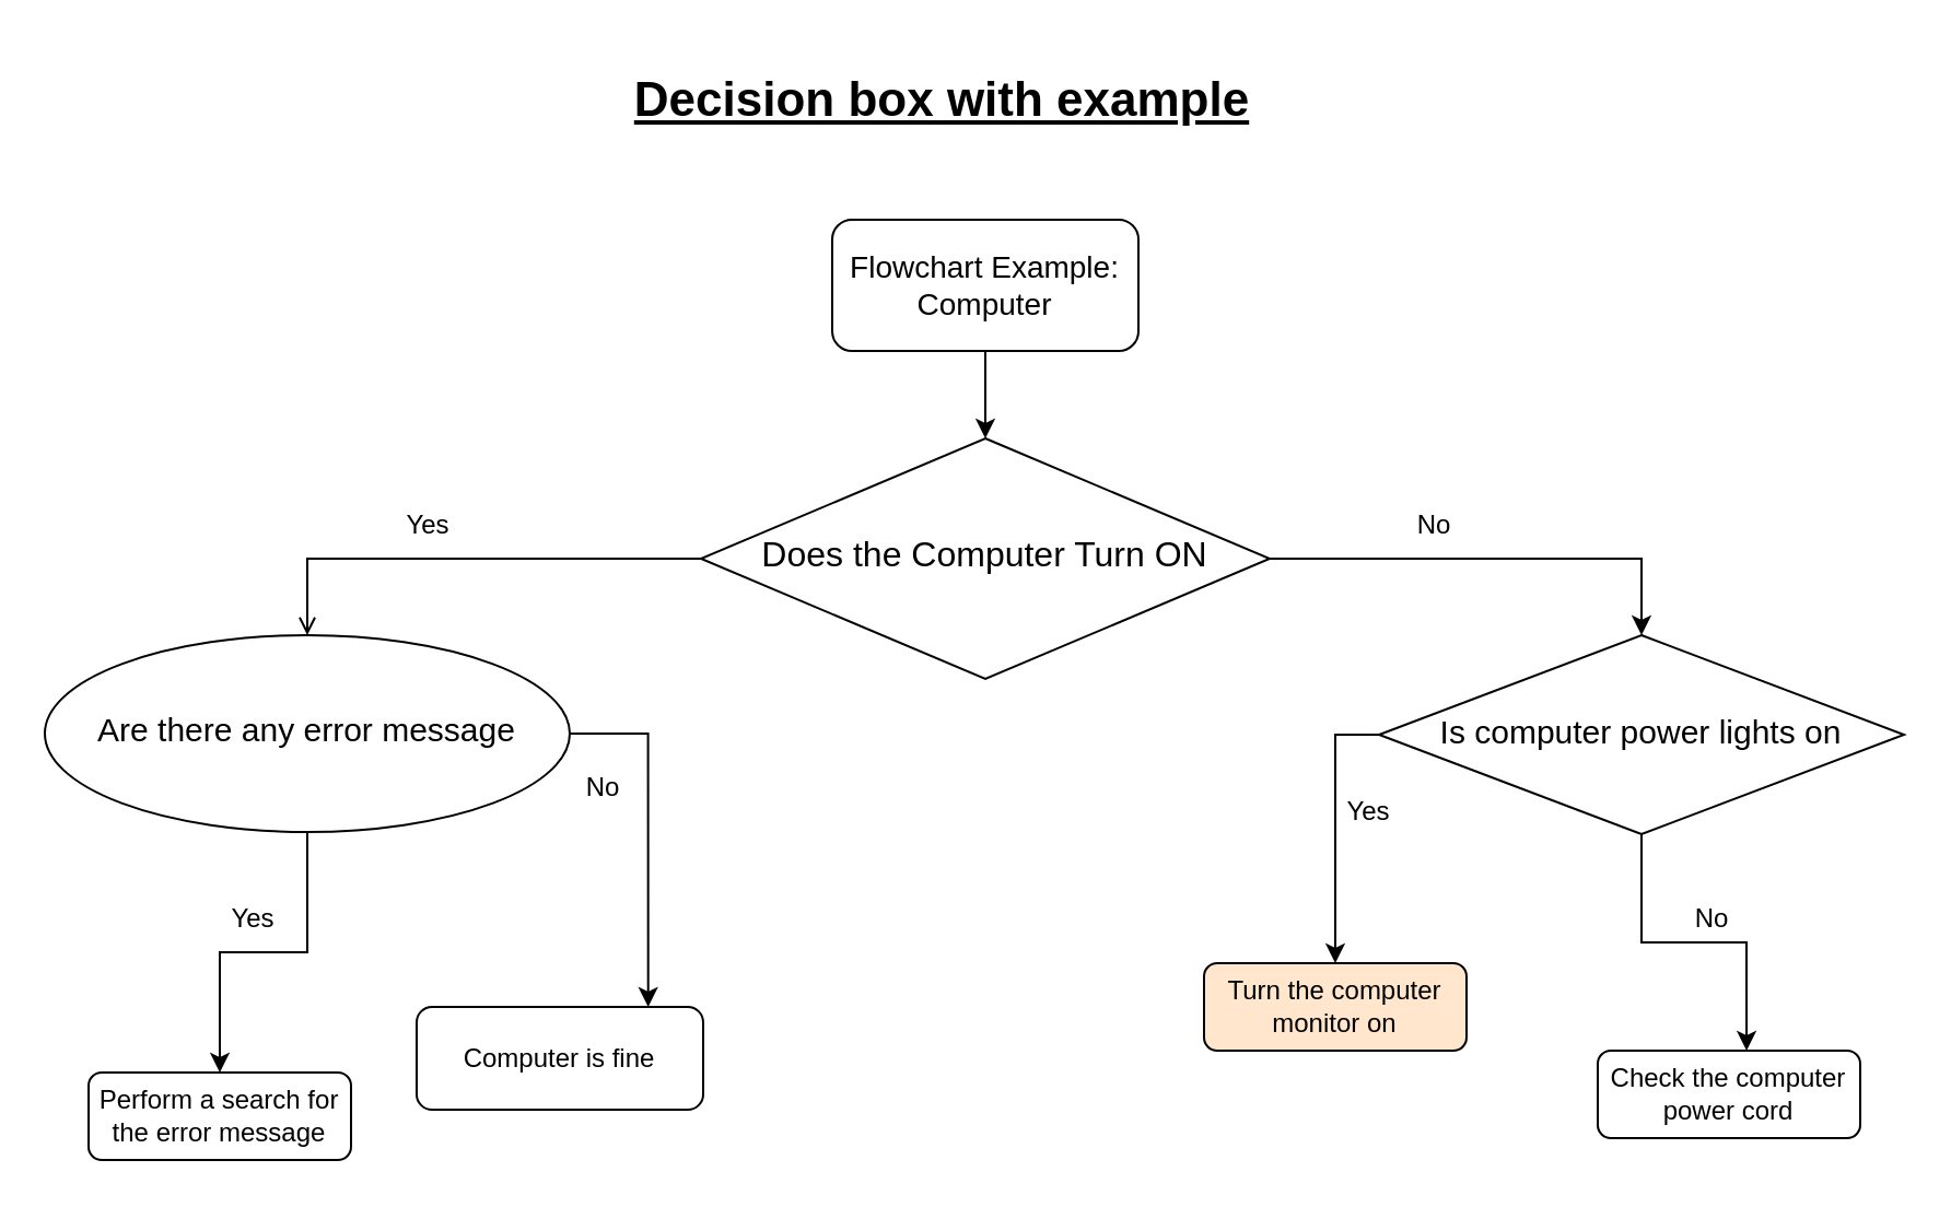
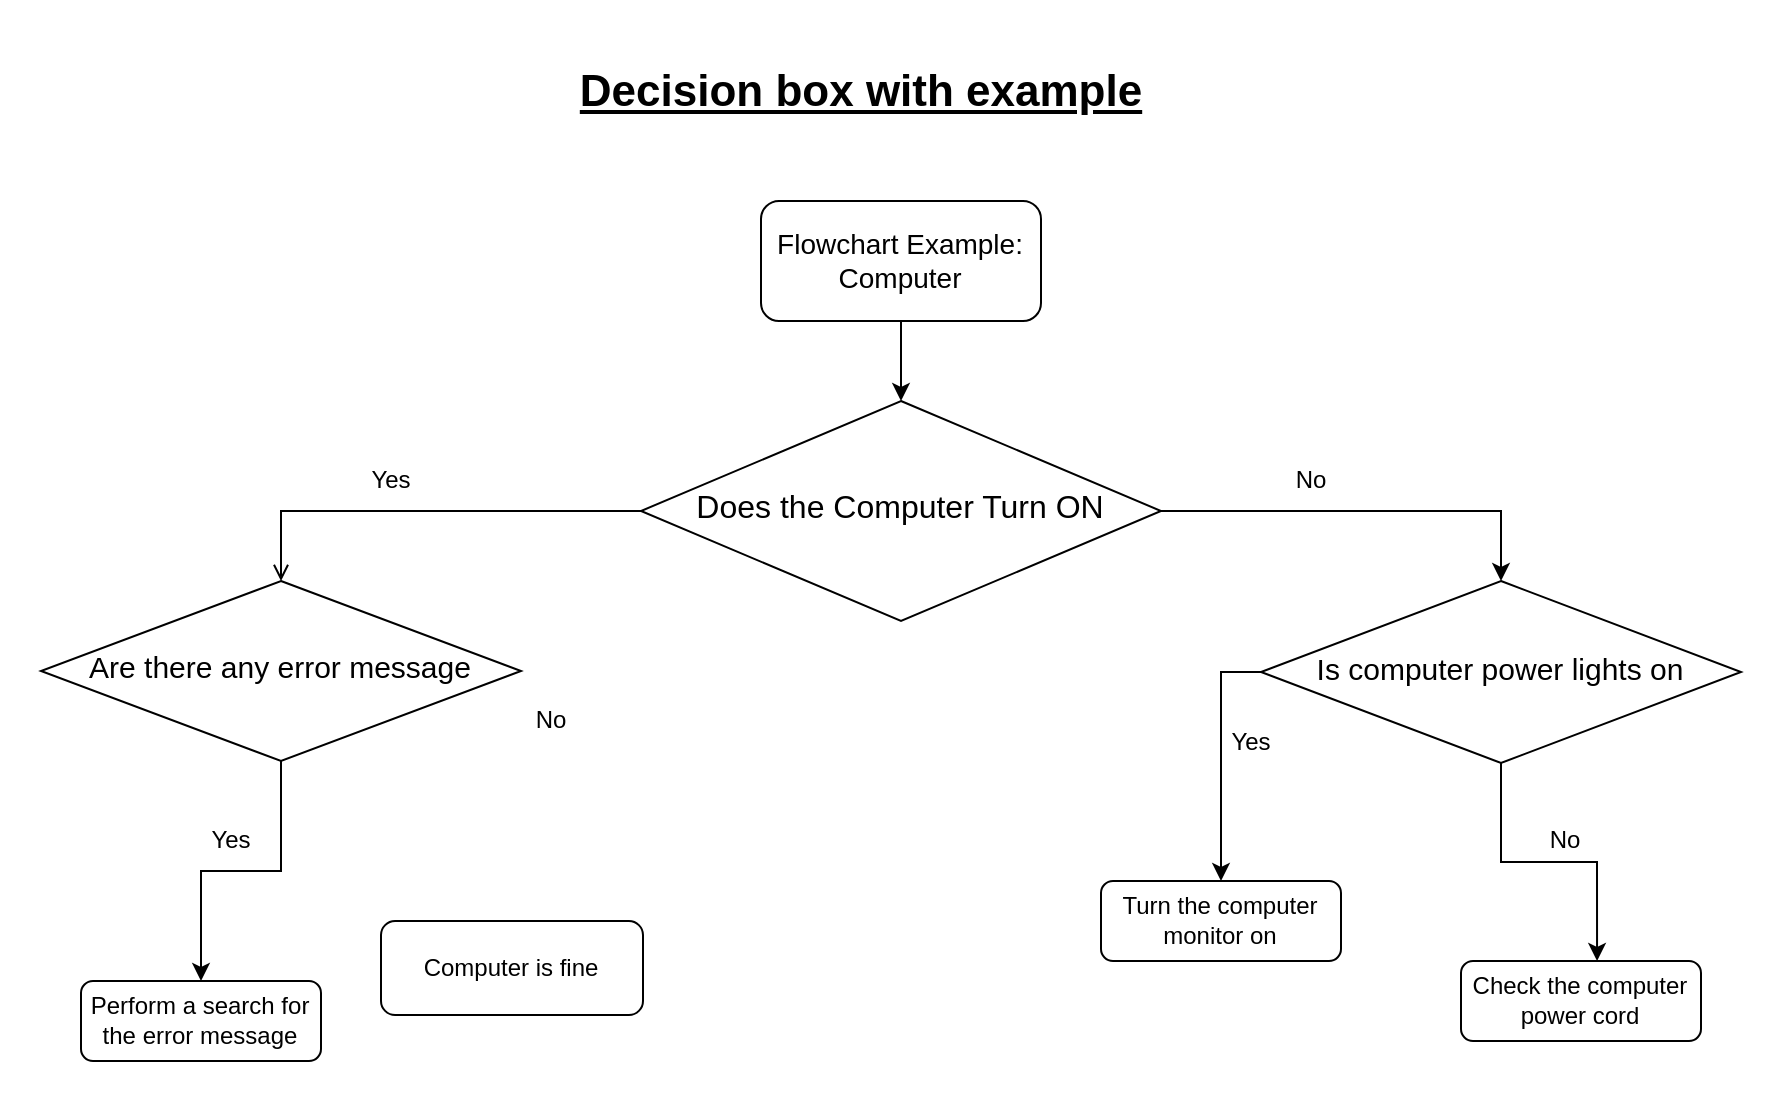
  <mxCell id="0" />
  <mxCell id="1" parent="0" />
  <mxCell id="2" value="" style="edgeStyle=orthogonalEdgeStyle;rounded=0;orthogonalLoop=1;jettySize=auto;html=1;" edge="1" parent="1" source="3" target="9"><mxGeometry relative="1" as="geometry" /></mxCell>
  <mxCell id="3" value="&lt;div style=&quot;font-size: 14px&quot;&gt;&lt;font style=&quot;font-size: 14px&quot;&gt;Flowchart Example: Computer&lt;/font&gt;&lt;/div&gt;" style="rounded=1;whiteSpace=wrap;html=1;fontSize=12;glass=0;strokeWidth=1;shadow=0;" parent="1" vertex="1"><mxGeometry x="380" y="100" width="140" height="60" as="geometry" /></mxCell>
- <mxCell id="4" style="edgeStyle=orthogonalEdgeStyle;rounded=0;orthogonalLoop=1;jettySize=auto;html=1;exitX=1;exitY=0.5;exitDx=0;exitDy=0;entryX=0.808;entryY=0;entryDx=0;entryDy=0;entryPerimeter=0;" edge="1" parent="1" source="6" target="13"><mxGeometry relative="1" as="geometry" /></mxCell>
  <mxCell id="5" style="edgeStyle=orthogonalEdgeStyle;rounded=0;orthogonalLoop=1;jettySize=auto;html=1;entryX=0.5;entryY=0;entryDx=0;entryDy=0;" edge="1" parent="1" source="6" target="16"><mxGeometry relative="1" as="geometry" /></mxCell>
- <mxCell id="6" value="&lt;font style=&quot;font-size: 15px&quot;&gt;Are there any error message&lt;/font&gt;" style="ellipse;whiteSpace=wrap;html=1;shadow=0;fontFamily=Helvetica;fontSize=12;align=center;strokeWidth=1;spacing=6;spacingTop=-4;" parent="1" vertex="1"><mxGeometry x="20" y="290" width="240" height="90" as="geometry" /></mxCell>
+ <mxCell id="6" value="&lt;font style=&quot;font-size: 15px&quot;&gt;Are there any error message&lt;/font&gt;" style="rhombus;whiteSpace=wrap;html=1;shadow=0;fontFamily=Helvetica;fontSize=12;align=center;strokeWidth=1;spacing=6;spacingTop=-4;" parent="1" vertex="1"><mxGeometry x="20" y="290" width="240" height="90" as="geometry" /></mxCell>
  <mxCell id="7" value="" style="edgeStyle=orthogonalEdgeStyle;rounded=0;orthogonalLoop=1;jettySize=auto;html=1;entryX=0.5;entryY=0;entryDx=0;entryDy=0;" edge="1" parent="1" source="9" target="12"><mxGeometry relative="1" as="geometry"><mxPoint x="500" y="240" as="targetPoint" /></mxGeometry></mxCell>
  <mxCell id="8" style="edgeStyle=orthogonalEdgeStyle;rounded=0;orthogonalLoop=1;jettySize=auto;html=1;entryX=0.5;entryY=0;entryDx=0;entryDy=0;endArrow=open;" edge="1" parent="1" source="9" target="6"><mxGeometry relative="1" as="geometry" /></mxCell>
  <mxCell id="9" value="&lt;font style=&quot;font-size: 16px&quot;&gt;Does the Computer Turn ON&lt;/font&gt;" style="rhombus;whiteSpace=wrap;html=1;shadow=0;fontFamily=Helvetica;fontSize=12;align=center;strokeWidth=1;spacing=6;spacingTop=-4;" vertex="1" parent="1"><mxGeometry x="320" y="200" width="260" height="110" as="geometry" /></mxCell>
  <mxCell id="10" style="edgeStyle=orthogonalEdgeStyle;rounded=0;orthogonalLoop=1;jettySize=auto;html=1;exitX=0;exitY=0.5;exitDx=0;exitDy=0;" edge="1" parent="1" source="12" target="14"><mxGeometry relative="1" as="geometry" /></mxCell>
  <mxCell id="11" style="edgeStyle=orthogonalEdgeStyle;rounded=0;orthogonalLoop=1;jettySize=auto;html=1;entryX=0.567;entryY=0;entryDx=0;entryDy=0;entryPerimeter=0;" edge="1" parent="1" source="12" target="15"><mxGeometry relative="1" as="geometry" /></mxCell>
  <mxCell id="12" value="&lt;font style=&quot;font-size: 15px&quot;&gt;Is computer power lights on&lt;br&gt;&lt;/font&gt;" style="rhombus;whiteSpace=wrap;html=1;shadow=0;fontFamily=Helvetica;fontSize=12;align=center;strokeWidth=1;spacing=6;spacingTop=-4;" vertex="1" parent="1"><mxGeometry x="630" y="290" width="240" height="91" as="geometry" /></mxCell>
  <mxCell id="13" value="Computer is fine" style="rounded=1;whiteSpace=wrap;html=1;fontSize=12;glass=0;strokeWidth=1;shadow=0;" parent="1" vertex="1"><mxGeometry x="190" y="460" width="131" height="47" as="geometry" /></mxCell>
- <mxCell id="14" value="Turn the computer monitor on" style="rounded=1;whiteSpace=wrap;html=1;fontSize=12;glass=0;strokeWidth=1;shadow=0;fillColor=#ffe6cc;" vertex="1" parent="1"><mxGeometry x="550" y="440" width="120" height="40" as="geometry" /></mxCell>
+ <mxCell id="14" value="Turn the computer monitor on" style="rounded=1;whiteSpace=wrap;html=1;fontSize=12;glass=0;strokeWidth=1;shadow=0;" vertex="1" parent="1"><mxGeometry x="550" y="440" width="120" height="40" as="geometry" /></mxCell>
  <mxCell id="15" value="Check the computer power cord" style="rounded=1;whiteSpace=wrap;html=1;fontSize=12;glass=0;strokeWidth=1;shadow=0;" vertex="1" parent="1"><mxGeometry x="730" y="480" width="120" height="40" as="geometry" /></mxCell>
  <mxCell id="16" value="Perform a search for the error message" style="rounded=1;whiteSpace=wrap;html=1;fontSize=12;glass=0;strokeWidth=1;shadow=0;" vertex="1" parent="1"><mxGeometry x="40" y="490" width="120" height="40" as="geometry" /></mxCell>
  <mxCell id="17" value="&lt;h1&gt;&lt;u&gt;&lt;font style=&quot;font-size: 22px&quot;&gt;&lt;b&gt;Decision box with example&lt;/b&gt;&lt;/font&gt;&lt;/u&gt;&lt;/h1&gt;" style="text;html=1;align=center;verticalAlign=middle;resizable=0;points=[];autosize=1;" vertex="1" parent="1"><mxGeometry x="260" y="20" width="340" height="50" as="geometry" /></mxCell>
  <mxCell id="18" value="&lt;div&gt;Yes&lt;/div&gt;" style="text;html=1;align=center;verticalAlign=middle;resizable=0;points=[];autosize=1;" vertex="1" parent="1"><mxGeometry x="180" y="230" width="30" height="20" as="geometry" /></mxCell>
  <mxCell id="19" value="No" style="text;html=1;align=center;verticalAlign=middle;resizable=0;points=[];autosize=1;" vertex="1" parent="1"><mxGeometry x="640" y="230" width="30" height="20" as="geometry" /></mxCell>
  <mxCell id="20" value="&lt;div&gt;No&lt;/div&gt;" style="text;html=1;align=center;verticalAlign=middle;resizable=0;points=[];autosize=1;" vertex="1" parent="1"><mxGeometry x="260" y="350" width="30" height="20" as="geometry" /></mxCell>
  <mxCell id="21" value="Yes" style="text;html=1;align=center;verticalAlign=middle;resizable=0;points=[];autosize=1;" vertex="1" parent="1"><mxGeometry x="100" y="410" width="30" height="20" as="geometry" /></mxCell>
  <mxCell id="22" value="Yes" style="text;html=1;align=center;verticalAlign=middle;resizable=0;points=[];autosize=1;" vertex="1" parent="1"><mxGeometry x="610" y="361" width="30" height="20" as="geometry" /></mxCell>
  <mxCell id="23" value="No" style="text;html=1;align=center;verticalAlign=middle;resizable=0;points=[];autosize=1;" vertex="1" parent="1"><mxGeometry x="767" y="410" width="30" height="20" as="geometry" /></mxCell>
